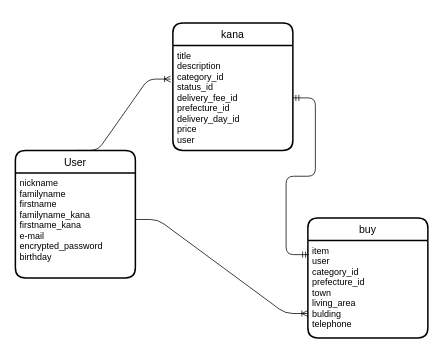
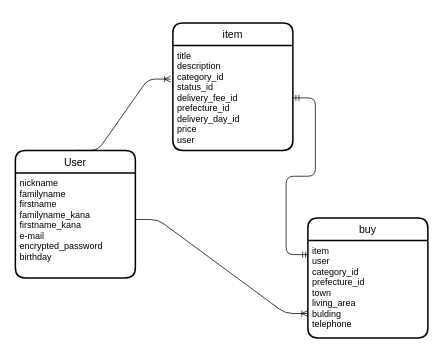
  <mxCell id="0" />
  <mxCell id="1" parent="0" />
  <mxCell id="2" value="" style="edgeStyle=entityRelationEdgeStyle;fontSize=12;html=1;endArrow=ERoneToMany;exitX=1;exitY=0.444;exitDx=0;exitDy=0;entryX=0;entryY=0.75;entryDx=0;entryDy=0;exitPerimeter=0;" edge="1" parent="1" source="5" target="10"><mxGeometry width="100" height="100" relative="1" as="geometry"><mxPoint x="106" y="178.01" as="sourcePoint" /><mxPoint x="326.96" y="420" as="targetPoint" /></mxGeometry></mxCell>
  <mxCell id="3" value="" style="edgeStyle=entityRelationEdgeStyle;fontSize=12;html=1;endArrow=ERmandOne;startArrow=ERmandOne;entryX=0.006;entryY=0.146;entryDx=0;entryDy=0;entryPerimeter=0;exitX=1;exitY=0.5;exitDx=0;exitDy=0;" edge="1" parent="1" source="7" target="10"><mxGeometry width="100" height="100" relative="1" as="geometry"><mxPoint x="331.04" y="209.99" as="sourcePoint" /><mxPoint x="404.08" y="336.984" as="targetPoint" /></mxGeometry></mxCell>
  <mxCell id="4" value="User" style="swimlane;childLayout=stackLayout;horizontal=1;startSize=30;horizontalStack=0;rounded=1;fontSize=14;fontStyle=0;strokeWidth=2;resizeParent=0;resizeLast=1;shadow=0;dashed=0;align=center;" vertex="1" parent="1"><mxGeometry x="20" y="200" width="160" height="170" as="geometry" /></mxCell>
  <mxCell id="5" value="nickname&#10;familyname&#10;firstname&#10;familyname_kana&#10;firstname_kana&#10;e-mail&#10;encrypted_password&#10;birthday" style="align=left;strokeColor=none;fillColor=none;spacingLeft=4;fontSize=12;verticalAlign=top;resizable=0;rotatable=0;part=1;" vertex="1" parent="4"><mxGeometry y="30" width="160" height="140" as="geometry" /></mxCell>
- <mxCell id="6" value="kana" style="swimlane;childLayout=stackLayout;horizontal=1;startSize=30;horizontalStack=0;rounded=1;fontSize=14;fontStyle=0;strokeWidth=2;resizeParent=0;resizeLast=1;shadow=0;dashed=0;align=center;" vertex="1" parent="1"><mxGeometry x="230" y="30" width="160" height="170" as="geometry" /></mxCell>
+ <mxCell id="6" value="item" style="swimlane;childLayout=stackLayout;horizontal=1;startSize=30;horizontalStack=0;rounded=1;fontSize=14;fontStyle=0;strokeWidth=2;resizeParent=0;resizeLast=1;shadow=0;dashed=0;align=center;" vertex="1" parent="1"><mxGeometry x="230" y="30" width="160" height="170" as="geometry" /></mxCell>
  <mxCell id="7" value="title&#10;description&#10;category_id&#10;status_id&#10;delivery_fee_id&#10;prefecture_id&#10;delivery_day_id&#10;price&#10;user&#10;" style="align=left;strokeColor=none;fillColor=none;spacingLeft=4;fontSize=12;verticalAlign=top;resizable=0;rotatable=0;part=1;" vertex="1" parent="6"><mxGeometry y="30" width="160" height="140" as="geometry" /></mxCell>
  <mxCell id="8" value="" style="edgeStyle=entityRelationEdgeStyle;fontSize=12;html=1;endArrow=ERoneToMany;entryX=-0.019;entryY=0.321;entryDx=0;entryDy=0;entryPerimeter=0;exitX=0.5;exitY=0;exitDx=0;exitDy=0;" edge="1" parent="1" source="4" target="7"><mxGeometry width="100" height="100" relative="1" as="geometry"><mxPoint x="170" y="320" as="sourcePoint" /><mxPoint x="270" y="220" as="targetPoint" /></mxGeometry></mxCell>
  <mxCell id="9" value="buy" style="swimlane;childLayout=stackLayout;horizontal=1;startSize=30;horizontalStack=0;rounded=1;fontSize=14;fontStyle=0;strokeWidth=2;resizeParent=0;resizeLast=1;shadow=0;dashed=0;align=center;" vertex="1" parent="1"><mxGeometry x="410" y="290" width="160" height="160" as="geometry" /></mxCell>
  <mxCell id="10" value="item&#10;user&#10;category_id&#10;prefecture_id&#10;town&#10;living_area&#10;bulding&#10;telephone" style="align=left;strokeColor=none;fillColor=none;spacingLeft=4;fontSize=12;verticalAlign=top;resizable=0;rotatable=0;part=1;" vertex="1" parent="9"><mxGeometry y="30" width="160" height="130" as="geometry" /></mxCell>
  <mxCell id="11" value="&lt;div style=&quot;color: rgb(212 , 212 , 212) ; background-color: rgb(30 , 30 , 30) ; font-family: &amp;#34;menlo&amp;#34; , &amp;#34;monaco&amp;#34; , &amp;#34;courier new&amp;#34; , monospace ; font-weight: normal ; font-size: 12px ; line-height: 18px&quot;&gt;&lt;br&gt;&lt;/div&gt;" style="text;whiteSpace=wrap;html=1;" vertex="1" parent="1"><mxGeometry x="20" y="20" width="180" height="50" as="geometry" /></mxCell>
